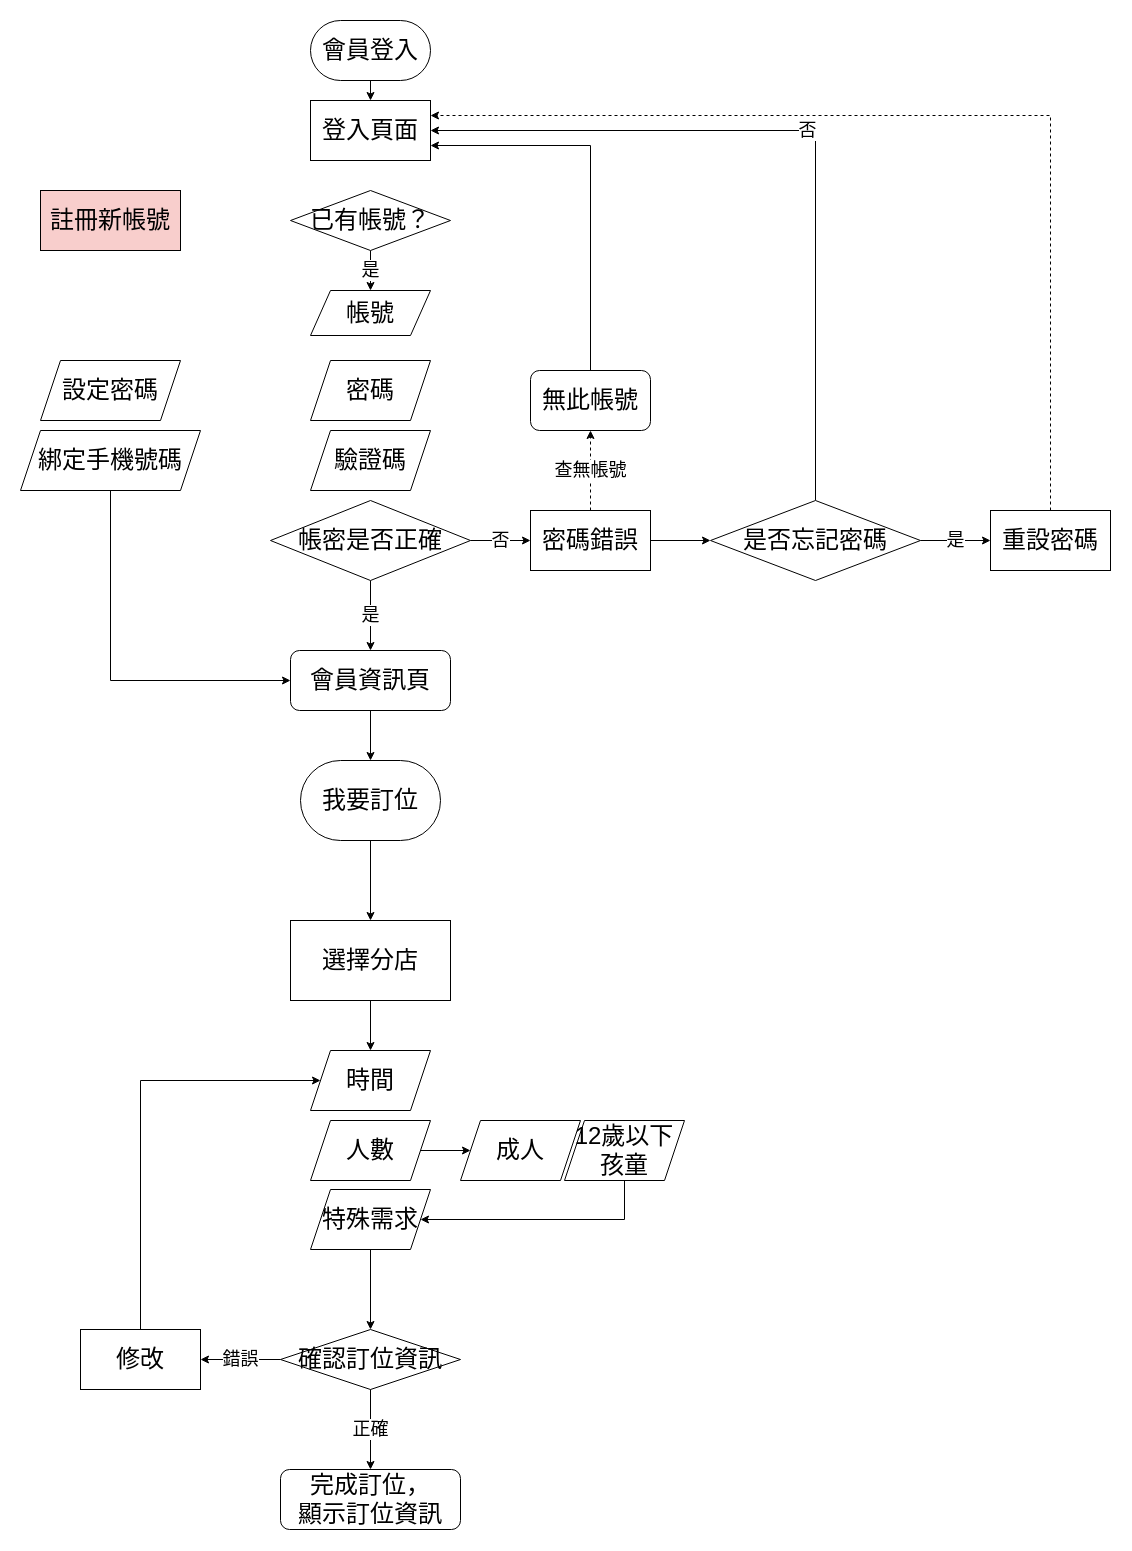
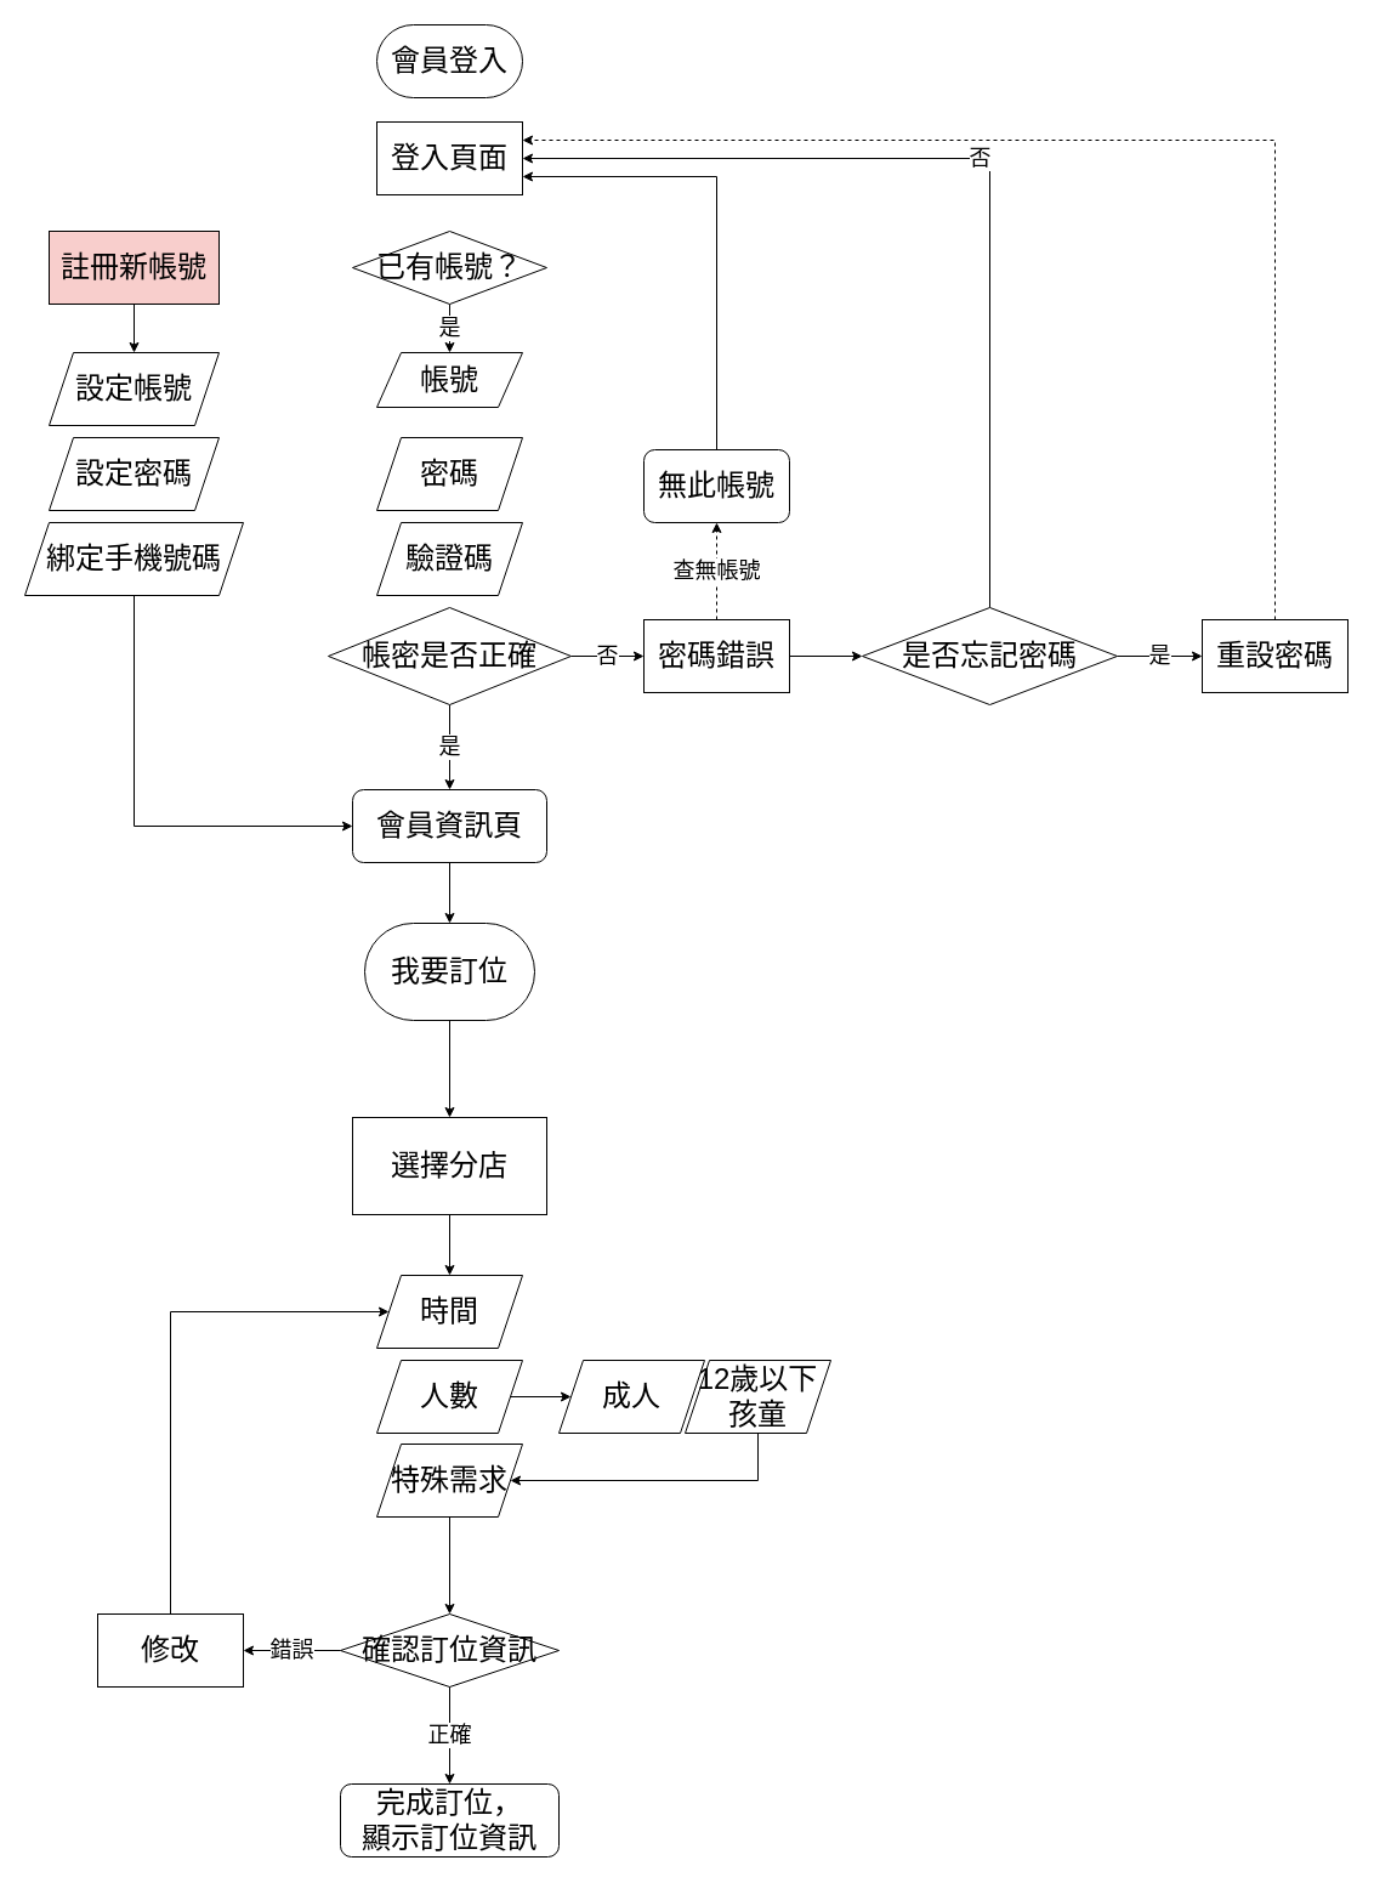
  <mxCell id="0" />
  <mxCell id="1" parent="0" />
  <mxCell id="2" value="是" style="edgeStyle=orthogonalEdgeStyle;rounded=0;orthogonalLoop=1;jettySize=auto;html=1;exitX=0.5;exitY=1;exitDx=0;exitDy=0;fontSize=18;verticalAlign=middle;endArrow=classic;endFill=1;" parent="1" source="10" target="12" edge="1"><mxGeometry relative="1" as="geometry" /></mxCell>
- <mxCell id="3" style="edgeStyle=orthogonalEdgeStyle;rounded=0;orthogonalLoop=1;jettySize=auto;html=1;exitX=0.5;exitY=1;exitDx=0;exitDy=0;entryX=0.5;entryY=0;entryDx=0;entryDy=0;" parent="1" source="4" target="5" edge="1"><mxGeometry relative="1" as="geometry" /></mxCell>
  <mxCell id="4" value="會員登入" style="rounded=1;whiteSpace=wrap;html=1;arcSize=50;fontSize=24;" parent="1" vertex="1"><mxGeometry x="310" width="120" height="60" as="geometry" y="20" /></mxCell>
  <mxCell id="5" value="登入頁面" style="rounded=0;whiteSpace=wrap;html=1;fontSize=24;" parent="1" vertex="1"><mxGeometry x="310" y="100" width="120" height="60" as="geometry" /></mxCell>
  <mxCell id="6" value="帳號" style="shape=parallelogram;perimeter=parallelogramPerimeter;whiteSpace=wrap;html=1;fixedSize=1;fontSize=24;" parent="1" vertex="1"><mxGeometry x="310" y="290" width="120" height="45" as="geometry" /></mxCell>
  <mxCell id="7" value="密碼" style="shape=parallelogram;perimeter=parallelogramPerimeter;whiteSpace=wrap;html=1;fixedSize=1;fontSize=24;" parent="1" vertex="1"><mxGeometry x="310" y="360" width="120" height="60" as="geometry" /></mxCell>
  <mxCell id="8" value="驗證碼" style="shape=parallelogram;perimeter=parallelogramPerimeter;whiteSpace=wrap;html=1;fixedSize=1;fontSize=24;" parent="1" vertex="1"><mxGeometry x="310" y="430" width="120" height="60" as="geometry" /></mxCell>
  <mxCell id="9" value="否" style="edgeStyle=orthogonalEdgeStyle;rounded=0;orthogonalLoop=1;jettySize=auto;html=1;exitX=1;exitY=0.5;exitDx=0;exitDy=0;entryX=0;entryY=0.5;entryDx=0;entryDy=0;fontSize=18;" edge="1" parent="1" source="10" target="15"><mxGeometry relative="1" as="geometry" /></mxCell>
  <mxCell id="10" value="帳密是否正確" style="rhombus;whiteSpace=wrap;html=1;fontSize=24;" parent="1" vertex="1"><mxGeometry x="270" y="500" width="200" height="80" as="geometry" /></mxCell>
  <mxCell id="11" style="edgeStyle=orthogonalEdgeStyle;rounded=0;orthogonalLoop=1;jettySize=auto;html=1;exitX=0.5;exitY=1;exitDx=0;exitDy=0;entryX=0.5;entryY=0;entryDx=0;entryDy=0;" edge="1" parent="1" source="12" target="31"><mxGeometry relative="1" as="geometry" /></mxCell>
  <mxCell id="12" value="會員資訊頁" style="rounded=1;whiteSpace=wrap;html=1;fontSize=24;" parent="1" vertex="1"><mxGeometry x="290" y="650" width="160" height="60" as="geometry" /></mxCell>
  <mxCell id="13" style="edgeStyle=orthogonalEdgeStyle;rounded=0;orthogonalLoop=1;jettySize=auto;html=1;exitX=1;exitY=0.5;exitDx=0;exitDy=0;entryX=0;entryY=0.5;entryDx=0;entryDy=0;" edge="1" parent="1" source="15" target="26"><mxGeometry relative="1" as="geometry" /></mxCell>
  <mxCell id="14" value="查無帳號" style="edgeStyle=orthogonalEdgeStyle;rounded=0;orthogonalLoop=1;jettySize=auto;html=1;exitX=0.5;exitY=0;exitDx=0;exitDy=0;entryX=0.5;entryY=1;entryDx=0;entryDy=0;dashed=1;fontSize=18;" edge="1" parent="1" source="15" target="30"><mxGeometry relative="1" as="geometry" /></mxCell>
  <mxCell id="15" value="密碼錯誤" style="rounded=0;whiteSpace=wrap;html=1;fontSize=24;" vertex="1" parent="1"><mxGeometry x="530" y="510" width="120" height="60" as="geometry" /></mxCell>
  <mxCell id="16" value="是" style="edgeStyle=orthogonalEdgeStyle;rounded=0;orthogonalLoop=1;jettySize=auto;html=1;exitX=0.5;exitY=1;exitDx=0;exitDy=0;entryX=0.5;entryY=0;entryDx=0;entryDy=0;fontSize=18;" edge="1" parent="1" source="17" target="6"><mxGeometry relative="1" as="geometry" /></mxCell>
  <mxCell id="17" value="已有帳號？" style="rounded=0;whiteSpace=wrap;html=1;fontSize=24;shape=rhombus;perimeter=rhombusPerimeter;" vertex="1" parent="1"><mxGeometry x="290" y="190" width="160" height="60" as="geometry" /></mxCell>
+ <mxCell id="18" style="edgeStyle=orthogonalEdgeStyle;rounded=0;orthogonalLoop=1;jettySize=auto;html=1;exitX=0.5;exitY=1;exitDx=0;exitDy=0;entryX=0.5;entryY=0;entryDx=0;entryDy=0;" edge="1" parent="1" source="19" target="20"><mxGeometry relative="1" as="geometry" /></mxCell>
  <mxCell id="19" value="註冊新帳號" style="rounded=0;whiteSpace=wrap;html=1;fontSize=24;fillColor=#f8cecc;" vertex="1" parent="1"><mxGeometry x="40" y="190" width="140" height="60" as="geometry" /></mxCell>
+ <mxCell id="20" value="設定帳號" style="shape=parallelogram;perimeter=parallelogramPerimeter;whiteSpace=wrap;html=1;fixedSize=1;fontSize=24;" vertex="1" parent="1"><mxGeometry x="40" y="290" width="140" height="60" as="geometry" /></mxCell>
  <mxCell id="21" value="設定密碼" style="shape=parallelogram;perimeter=parallelogramPerimeter;whiteSpace=wrap;html=1;fixedSize=1;fontSize=24;" vertex="1" parent="1"><mxGeometry x="40" y="360" width="140" height="60" as="geometry" /></mxCell>
  <mxCell id="22" style="edgeStyle=orthogonalEdgeStyle;rounded=0;orthogonalLoop=1;jettySize=auto;html=1;exitX=0.5;exitY=1;exitDx=0;exitDy=0;entryX=0;entryY=0.5;entryDx=0;entryDy=0;" edge="1" parent="1" source="23" target="12"><mxGeometry relative="1" as="geometry" /></mxCell>
  <mxCell id="23" value="綁定手機號碼" style="shape=parallelogram;perimeter=parallelogramPerimeter;whiteSpace=wrap;html=1;fixedSize=1;fontSize=24;" vertex="1" parent="1"><mxGeometry x="20" y="430" width="180" height="60" as="geometry" /></mxCell>
  <mxCell id="24" value="否" style="edgeStyle=orthogonalEdgeStyle;rounded=0;orthogonalLoop=1;jettySize=auto;html=1;exitX=0.5;exitY=0;exitDx=0;exitDy=0;entryX=1;entryY=0.5;entryDx=0;entryDy=0;horizontal=1;fontSize=18;" edge="1" parent="1" source="26" target="5"><mxGeometry relative="1" as="geometry" /></mxCell>
  <mxCell id="25" value="是" style="edgeStyle=orthogonalEdgeStyle;rounded=0;orthogonalLoop=1;jettySize=auto;html=1;exitX=1;exitY=0.5;exitDx=0;exitDy=0;entryX=0;entryY=0.5;entryDx=0;entryDy=0;fontSize=18;" edge="1" parent="1" source="26" target="28"><mxGeometry relative="1" as="geometry" /></mxCell>
  <mxCell id="26" value="是否忘記密碼" style="rhombus;whiteSpace=wrap;html=1;fontSize=24;" vertex="1" parent="1"><mxGeometry x="710" y="500" width="210" height="80" as="geometry" /></mxCell>
  <mxCell id="27" style="edgeStyle=orthogonalEdgeStyle;rounded=0;orthogonalLoop=1;jettySize=auto;html=1;exitX=0.5;exitY=0;exitDx=0;exitDy=0;entryX=1;entryY=0.25;entryDx=0;entryDy=0;dashed=1;" edge="1" parent="1" source="28" target="5"><mxGeometry relative="1" as="geometry" /></mxCell>
  <mxCell id="28" value="重設密碼" style="rounded=0;whiteSpace=wrap;html=1;fontSize=24;" vertex="1" parent="1"><mxGeometry x="990" y="510" width="120" height="60" as="geometry" /></mxCell>
  <mxCell id="29" style="edgeStyle=orthogonalEdgeStyle;rounded=0;orthogonalLoop=1;jettySize=auto;html=1;exitX=0.5;exitY=0;exitDx=0;exitDy=0;entryX=1;entryY=0.75;entryDx=0;entryDy=0;" edge="1" parent="1" source="30" target="5"><mxGeometry relative="1" as="geometry" /></mxCell>
  <mxCell id="30" value="無此帳號" style="whiteSpace=wrap;html=1;fontSize=24;rounded=1;" vertex="1" parent="1"><mxGeometry x="530" y="370" width="120" height="60" as="geometry" /></mxCell>
  <mxCell id="31" value="我要訂位" style="rounded=1;whiteSpace=wrap;html=1;fontSize=24;arcSize=50;" vertex="1" parent="1"><mxGeometry x="300" y="760" width="140" height="80" as="geometry" /></mxCell>
  <mxCell id="32" value="時間" style="shape=parallelogram;perimeter=parallelogramPerimeter;whiteSpace=wrap;html=1;fixedSize=1;fontSize=24;" vertex="1" parent="1"><mxGeometry x="310" y="1050" width="120" height="60" as="geometry" /></mxCell>
  <mxCell id="33" style="edgeStyle=orthogonalEdgeStyle;rounded=0;orthogonalLoop=1;jettySize=auto;html=1;exitX=0.5;exitY=1;exitDx=0;exitDy=0;entryX=0.5;entryY=0;entryDx=0;entryDy=0;" edge="1" parent="1" source="34" target="32"><mxGeometry relative="1" as="geometry" /></mxCell>
  <mxCell id="34" value="選擇分店" style="rounded=0;whiteSpace=wrap;html=1;fontSize=24;" vertex="1" parent="1"><mxGeometry x="290" y="920" width="160" height="80" as="geometry" /></mxCell>
  <mxCell id="35" value="" style="edgeStyle=orthogonalEdgeStyle;rounded=0;orthogonalLoop=1;jettySize=auto;html=1;" edge="1" parent="1" source="31" target="34"><mxGeometry relative="1" as="geometry" /></mxCell>
  <mxCell id="36" style="edgeStyle=orthogonalEdgeStyle;rounded=0;orthogonalLoop=1;jettySize=auto;html=1;exitX=1;exitY=0.5;exitDx=0;exitDy=0;entryX=0;entryY=0.5;entryDx=0;entryDy=0;fontFamily=Helvetica;fontSize=24;fontColor=default;" edge="1" parent="1" source="37" target="38"><mxGeometry relative="1" as="geometry" /></mxCell>
  <mxCell id="37" value="人數" style="shape=parallelogram;perimeter=parallelogramPerimeter;whiteSpace=wrap;html=1;fixedSize=1;fontSize=24;" vertex="1" parent="1"><mxGeometry x="310" y="1120" width="120" height="60" as="geometry" /></mxCell>
  <mxCell id="38" value="成人" style="shape=parallelogram;perimeter=parallelogramPerimeter;whiteSpace=wrap;html=1;fixedSize=1;rounded=0;strokeColor=default;fontFamily=Helvetica;fontSize=24;fontColor=default;fillColor=default;" vertex="1" parent="1"><mxGeometry x="460" y="1120" width="120" height="60" as="geometry" /></mxCell>
  <mxCell id="39" style="edgeStyle=orthogonalEdgeStyle;rounded=0;orthogonalLoop=1;jettySize=auto;html=1;exitX=0.5;exitY=1;exitDx=0;exitDy=0;entryX=1;entryY=0.5;entryDx=0;entryDy=0;fontFamily=Helvetica;fontSize=24;fontColor=default;" edge="1" parent="1" source="40" target="41"><mxGeometry relative="1" as="geometry"><Array as="points"><mxPoint x="624" y="1219" /></Array></mxGeometry></mxCell>
  <mxCell id="40" value="12歲以下孩童" style="shape=parallelogram;perimeter=parallelogramPerimeter;whiteSpace=wrap;html=1;fixedSize=1;fontSize=24;" vertex="1" parent="1"><mxGeometry x="564" y="1120" width="120" height="60" as="geometry" /></mxCell>
  <mxCell id="41" value="特殊需求" style="shape=parallelogram;perimeter=parallelogramPerimeter;whiteSpace=wrap;html=1;fixedSize=1;rounded=0;strokeColor=default;fontFamily=Helvetica;fontSize=24;fontColor=default;fillColor=default;" vertex="1" parent="1"><mxGeometry x="310" y="1189" width="120" height="60" as="geometry" /></mxCell>
  <mxCell id="42" value="確認訂位資訊" style="rounded=0;whiteSpace=wrap;html=1;strokeColor=default;fontFamily=Helvetica;fontSize=24;fontColor=default;fillColor=default;shape=rhombus;perimeter=rhombusPerimeter;" vertex="1" parent="1"><mxGeometry x="280" y="1329" width="180" height="60" as="geometry" /></mxCell>
  <mxCell id="43" value="" style="edgeStyle=orthogonalEdgeStyle;rounded=0;orthogonalLoop=1;jettySize=auto;html=1;fontFamily=Helvetica;fontSize=24;fontColor=default;" edge="1" parent="1" source="41" target="42"><mxGeometry relative="1" as="geometry" /></mxCell>
  <mxCell id="44" value="完成訂位，&lt;br&gt;顯示訂位資訊" style="rounded=1;whiteSpace=wrap;html=1;strokeColor=default;fontFamily=Helvetica;fontSize=24;fontColor=default;fillColor=default;" vertex="1" parent="1"><mxGeometry x="280" y="1469" width="180" height="60" as="geometry" /></mxCell>
  <mxCell id="45" value="正確" style="edgeStyle=orthogonalEdgeStyle;rounded=0;orthogonalLoop=1;jettySize=auto;html=1;fontFamily=Helvetica;fontSize=18;fontColor=default;" edge="1" parent="1" source="42" target="44"><mxGeometry relative="1" as="geometry" /></mxCell>
  <mxCell id="46" style="edgeStyle=orthogonalEdgeStyle;shape=connector;rounded=0;orthogonalLoop=1;jettySize=auto;html=1;exitX=0.5;exitY=0;exitDx=0;exitDy=0;entryX=0;entryY=0.5;entryDx=0;entryDy=0;labelBackgroundColor=default;strokeColor=default;fontFamily=Helvetica;fontSize=24;fontColor=default;endArrow=classic;" edge="1" parent="1" source="47" target="32"><mxGeometry relative="1" as="geometry"><Array as="points"><mxPoint x="140" y="1080" /></Array></mxGeometry></mxCell>
  <mxCell id="47" value="修改" style="rounded=0;whiteSpace=wrap;html=1;strokeColor=default;fontFamily=Helvetica;fontSize=24;fontColor=default;fillColor=default;" vertex="1" parent="1"><mxGeometry x="80" y="1329" width="120" height="60" as="geometry" /></mxCell>
  <mxCell id="48" value="錯誤" style="edgeStyle=orthogonalEdgeStyle;shape=connector;rounded=0;orthogonalLoop=1;jettySize=auto;html=1;labelBackgroundColor=default;strokeColor=default;fontFamily=Helvetica;fontSize=18;fontColor=default;endArrow=classic;" edge="1" parent="1" source="42" target="47"><mxGeometry relative="1" as="geometry" /></mxCell>
